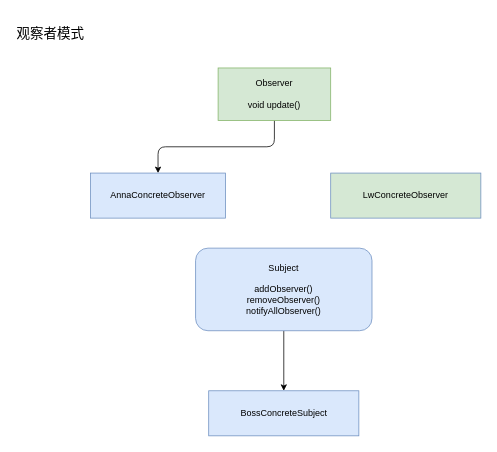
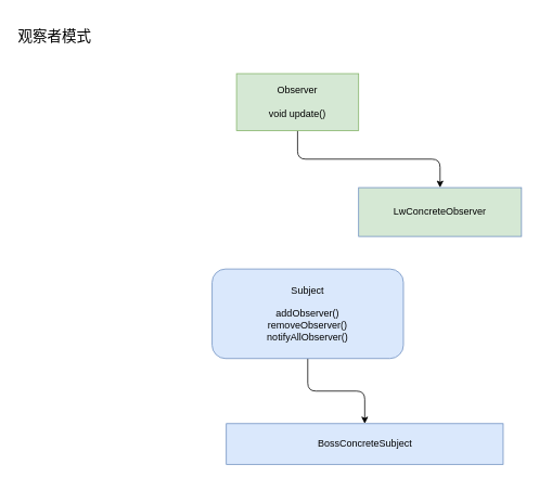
  <mxCell id="0" />
  <mxCell id="1" parent="0" />
- <mxCell id="2" style="edgeStyle=orthogonalEdgeStyle;rounded=1;orthogonalLoop=1;jettySize=auto;html=1;" edge="1" parent="1" source="4" target="6"><mxGeometry relative="1" as="geometry" /></mxCell>
+ <mxCell id="3" style="edgeStyle=orthogonalEdgeStyle;rounded=1;orthogonalLoop=1;jettySize=auto;html=1;entryX=0.5;entryY=0;entryDx=0;entryDy=0;" edge="1" parent="1" source="4" target="7"><mxGeometry relative="1" as="geometry" /></mxCell>
  <mxCell id="4" value="Observer&lt;br&gt;&lt;br&gt;void update()" style="rounded=0;whiteSpace=wrap;html=1;fillColor=#d5e8d4;strokeColor=#82b366;" vertex="1" parent="1"><mxGeometry x="290" y="90" width="150" height="70" as="geometry" /></mxCell>
  <mxCell id="5" value="&lt;font style=&quot;font-size: 18px&quot;&gt;观察者模式&lt;/font&gt;" style="text;html=1;strokeColor=none;fillColor=none;align=left;verticalAlign=middle;whiteSpace=wrap;rounded=0;" vertex="1" parent="1"><mxGeometry x="20" y="20" width="240" height="50" as="geometry" /></mxCell>
- <mxCell id="6" value="AnnaConcreteObserver" style="rounded=0;whiteSpace=wrap;html=1;fillColor=#dae8fc;strokeColor=#6c8ebf;" vertex="1" parent="1"><mxGeometry x="120" y="230" width="180" height="60" as="geometry" /></mxCell>
  <mxCell id="7" value="LwConcreteObserver" style="rounded=0;whiteSpace=wrap;html=1;fillColor=#d5e8d4;strokeColor=#6c8ebf;" vertex="1" parent="1"><mxGeometry x="440" y="230" width="200" height="60" as="geometry" /></mxCell>
  <mxCell id="8" style="edgeStyle=orthogonalEdgeStyle;rounded=1;orthogonalLoop=1;jettySize=auto;html=1;entryX=0.5;entryY=0;entryDx=0;entryDy=0;strokeColor=#000000;" edge="1" parent="1" source="9" target="10"><mxGeometry relative="1" as="geometry" /></mxCell>
  <mxCell id="9" value="Subject&lt;br&gt;&lt;br&gt;addObserver()&lt;br&gt;removeObserver()&lt;br&gt;notifyAllObserver()" style="rounded=1;whiteSpace=wrap;html=1;fillColor=#dae8fc;strokeColor=#6c8ebf;" vertex="1" parent="1"><mxGeometry x="260" y="330" width="235" height="110" as="geometry" /></mxCell>
- <mxCell id="10" value="&lt;span&gt;BossConcreteSubject&lt;/span&gt;" style="rounded=0;whiteSpace=wrap;html=1;fillColor=#dae8fc;strokeColor=#6c8ebf;" vertex="1" parent="1"><mxGeometry x="277.5" y="520" width="200" height="60" as="geometry" /></mxCell>
+ <mxCell id="10" value="&lt;span&gt;BossConcreteSubject&lt;/span&gt;" style="rounded=0;whiteSpace=wrap;html=1;fillColor=#dae8fc;strokeColor=#6c8ebf;" vertex="1" parent="1"><mxGeometry x="277.5" y="520" width="340" height="50" as="geometry" /></mxCell>
